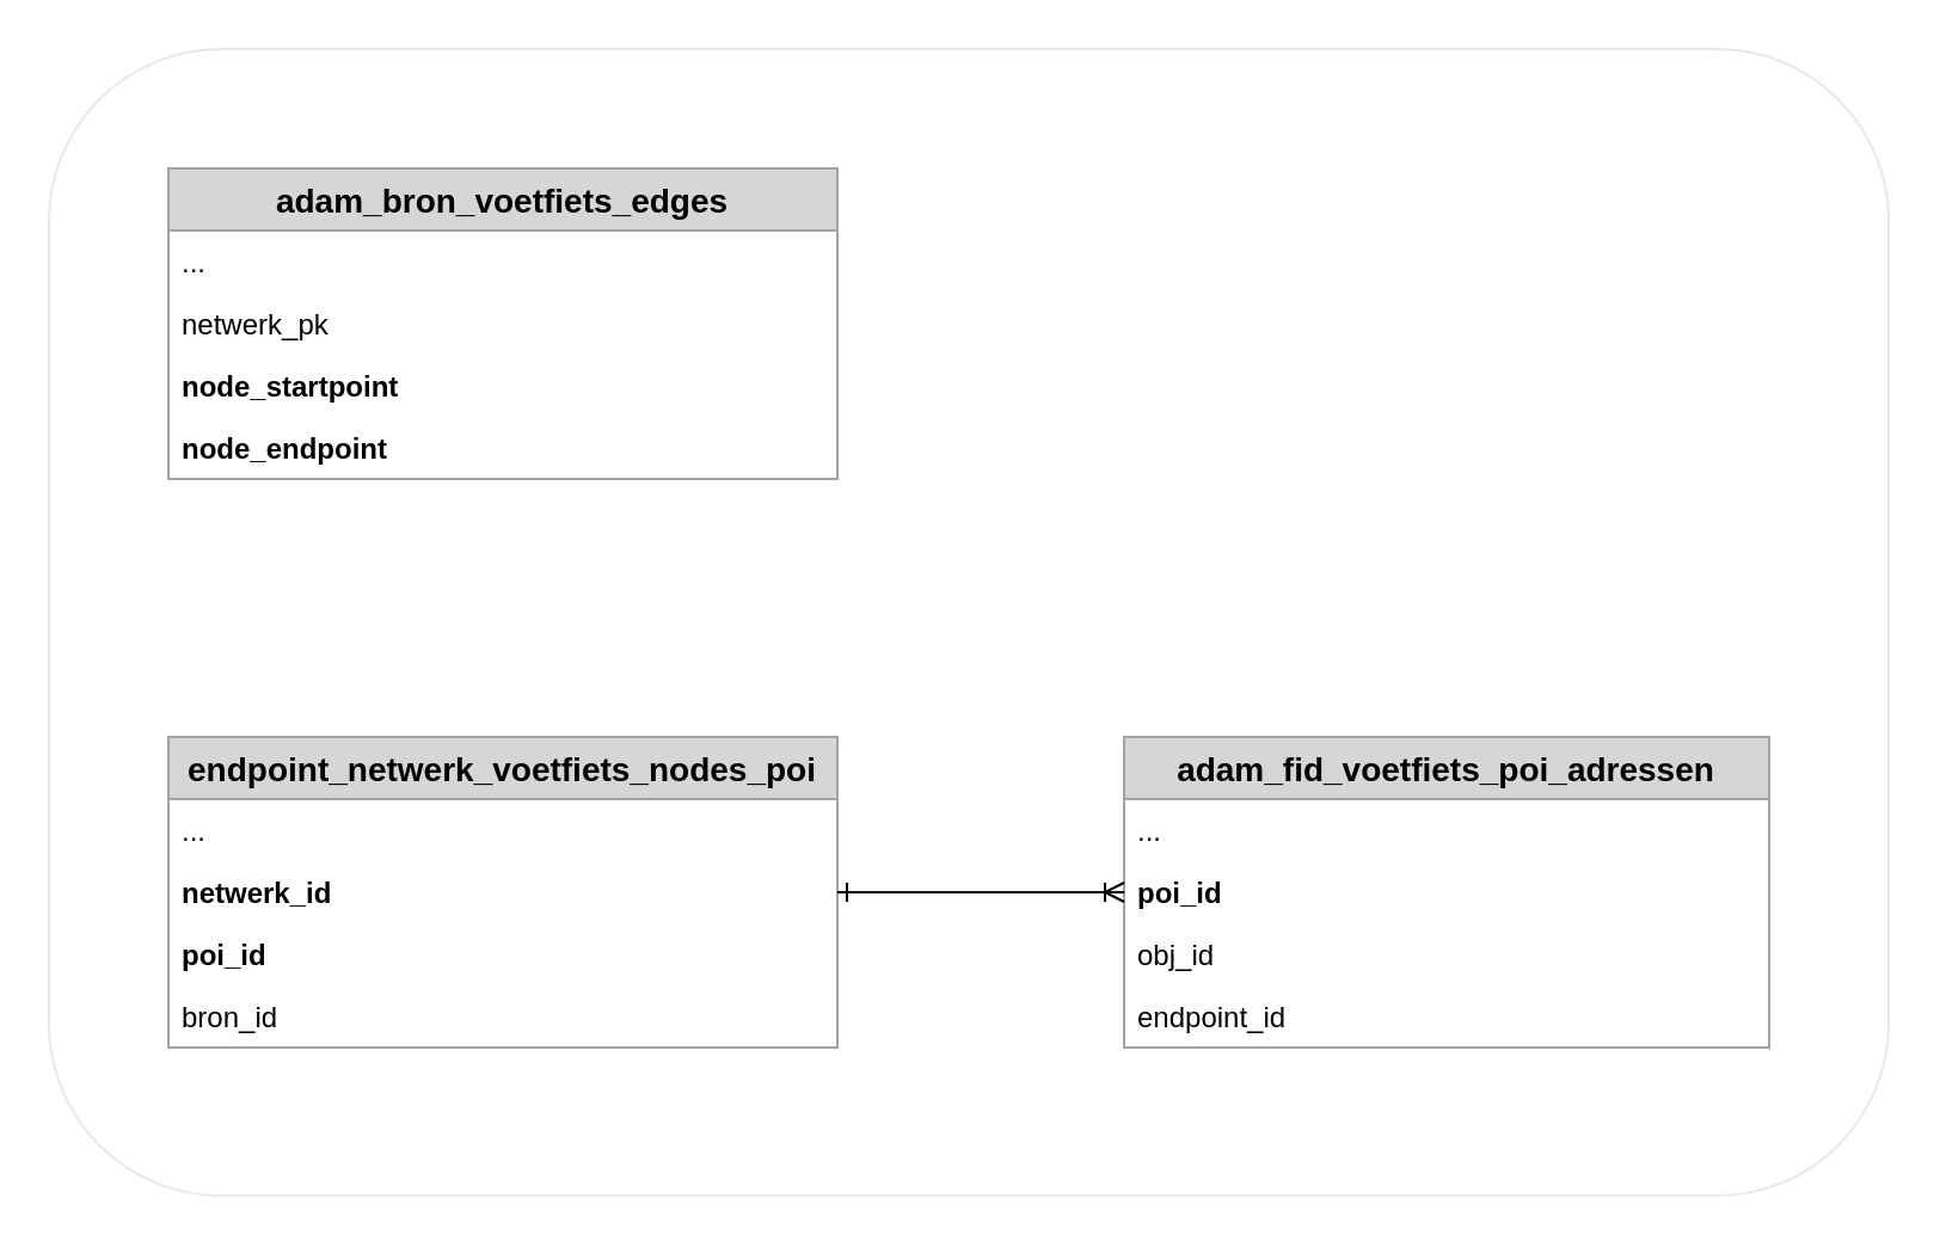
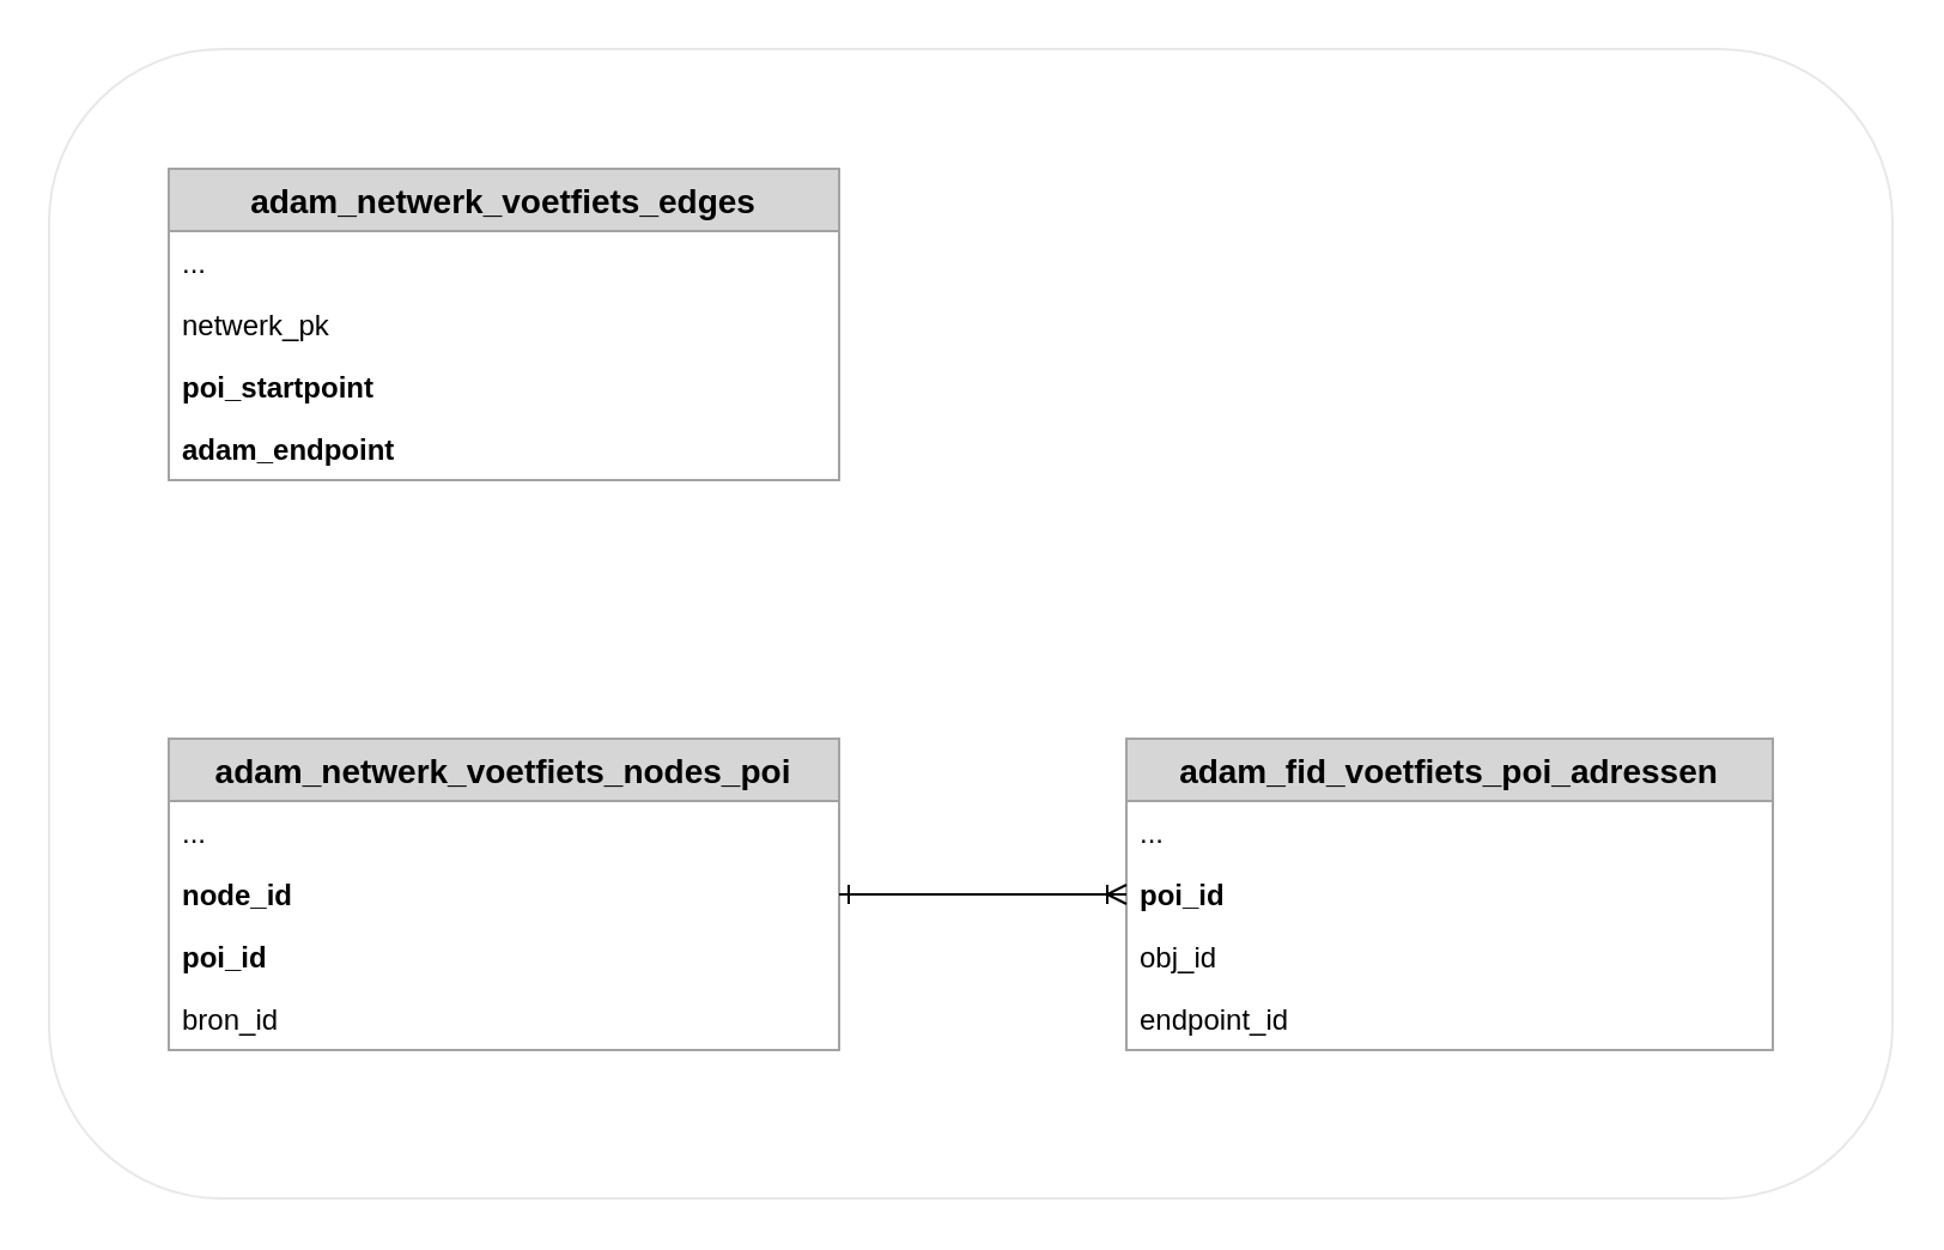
  <mxCell id="0" />
  <mxCell id="1" parent="0" />
  <mxCell id="2" value="" style="rounded=1;whiteSpace=wrap;html=1;strokeColor=#E8E8E8;" vertex="1" parent="1"><mxGeometry x="20" y="20" width="770" height="480" as="geometry" /></mxCell>
- <mxCell id="3" value="endpoint_netwerk_voetfiets_nodes_poi" style="swimlane;fontStyle=1;childLayout=stackLayout;horizontal=1;startSize=26;fillColor=#D6D6D6;horizontalStack=0;resizeParent=1;resizeParentMax=0;resizeLast=0;collapsible=1;marginBottom=0;swimlaneFillColor=#ffffff;align=center;fontSize=14;strokeColor=#A3A3A3;" vertex="1" parent="1"><mxGeometry x="70" y="308" width="280" height="130" as="geometry" /></mxCell>
+ <mxCell id="3" value="adam_netwerk_voetfiets_nodes_poi" style="swimlane;fontStyle=1;childLayout=stackLayout;horizontal=1;startSize=26;fillColor=#D6D6D6;horizontalStack=0;resizeParent=1;resizeParentMax=0;resizeLast=0;collapsible=1;marginBottom=0;swimlaneFillColor=#ffffff;align=center;fontSize=14;strokeColor=#A3A3A3;" vertex="1" parent="1"><mxGeometry x="70" y="308" width="280" height="130" as="geometry" /></mxCell>
  <mxCell id="4" value="..." style="text;strokeColor=none;fillColor=none;spacingLeft=4;spacingRight=4;overflow=hidden;rotatable=0;points=[[0,0.5],[1,0.5]];portConstraint=eastwest;fontSize=12;" vertex="1" parent="3"><mxGeometry y="26" width="280" height="26" as="geometry" /></mxCell>
- <mxCell id="5" value="netwerk_id" style="text;strokeColor=none;fillColor=none;spacingLeft=4;spacingRight=4;overflow=hidden;rotatable=0;points=[[0,0.5],[1,0.5]];portConstraint=eastwest;fontSize=12;fontStyle=1" vertex="1" parent="3"><mxGeometry y="52" width="280" height="26" as="geometry" /></mxCell>
+ <mxCell id="5" value="node_id" style="text;strokeColor=none;fillColor=none;spacingLeft=4;spacingRight=4;overflow=hidden;rotatable=0;points=[[0,0.5],[1,0.5]];portConstraint=eastwest;fontSize=12;fontStyle=1" vertex="1" parent="3"><mxGeometry y="52" width="280" height="26" as="geometry" /></mxCell>
  <mxCell id="6" value="poi_id" style="text;strokeColor=none;fillColor=none;spacingLeft=4;spacingRight=4;overflow=hidden;rotatable=0;points=[[0,0.5],[1,0.5]];portConstraint=eastwest;fontSize=12;fontStyle=1" vertex="1" parent="3"><mxGeometry y="78" width="280" height="26" as="geometry" /></mxCell>
  <mxCell id="7" value="bron_id" style="text;strokeColor=none;fillColor=none;spacingLeft=4;spacingRight=4;overflow=hidden;rotatable=0;points=[[0,0.5],[1,0.5]];portConstraint=eastwest;fontSize=12;" vertex="1" parent="3"><mxGeometry y="104" width="280" height="26" as="geometry" /></mxCell>
  <mxCell id="8" value="adam_fid_voetfiets_poi_adressen" style="swimlane;fontStyle=1;childLayout=stackLayout;horizontal=1;startSize=26;fillColor=#D6D6D6;horizontalStack=0;resizeParent=1;resizeParentMax=0;resizeLast=0;collapsible=1;marginBottom=0;swimlaneFillColor=#ffffff;align=center;fontSize=14;strokeColor=#A3A3A3;" vertex="1" parent="1"><mxGeometry x="470" y="308" width="270" height="130" as="geometry" /></mxCell>
  <mxCell id="9" value="..." style="text;strokeColor=none;fillColor=none;spacingLeft=4;spacingRight=4;overflow=hidden;rotatable=0;points=[[0,0.5],[1,0.5]];portConstraint=eastwest;fontSize=12;" vertex="1" parent="8"><mxGeometry y="26" width="270" height="26" as="geometry" /></mxCell>
  <mxCell id="10" value="poi_id" style="text;strokeColor=none;fillColor=none;spacingLeft=4;spacingRight=4;overflow=hidden;rotatable=0;points=[[0,0.5],[1,0.5]];portConstraint=eastwest;fontSize=12;fontStyle=1" vertex="1" parent="8"><mxGeometry y="52" width="270" height="26" as="geometry" /></mxCell>
  <mxCell id="11" value="obj_id" style="text;strokeColor=none;fillColor=none;spacingLeft=4;spacingRight=4;overflow=hidden;rotatable=0;points=[[0,0.5],[1,0.5]];portConstraint=eastwest;fontSize=12;" vertex="1" parent="8"><mxGeometry y="78" width="270" height="26" as="geometry" /></mxCell>
  <mxCell id="12" value="endpoint_id" style="text;strokeColor=none;fillColor=none;spacingLeft=4;spacingRight=4;overflow=hidden;rotatable=0;points=[[0,0.5],[1,0.5]];portConstraint=eastwest;fontSize=12;" vertex="1" parent="8"><mxGeometry y="104" width="270" height="26" as="geometry" /></mxCell>
- <mxCell id="13" value="adam_bron_voetfiets_edges" style="swimlane;fontStyle=1;childLayout=stackLayout;horizontal=1;startSize=26;fillColor=#D6D6D6;horizontalStack=0;resizeParent=1;resizeParentMax=0;resizeLast=0;collapsible=1;marginBottom=0;swimlaneFillColor=#ffffff;align=center;fontSize=14;strokeColor=#A3A3A3;" vertex="1" parent="1"><mxGeometry x="70" y="70" width="280" height="130" as="geometry" /></mxCell>
+ <mxCell id="13" value="adam_netwerk_voetfiets_edges" style="swimlane;fontStyle=1;childLayout=stackLayout;horizontal=1;startSize=26;fillColor=#D6D6D6;horizontalStack=0;resizeParent=1;resizeParentMax=0;resizeLast=0;collapsible=1;marginBottom=0;swimlaneFillColor=#ffffff;align=center;fontSize=14;strokeColor=#A3A3A3;" vertex="1" parent="1"><mxGeometry x="70" y="70" width="280" height="130" as="geometry" /></mxCell>
  <mxCell id="14" value="..." style="text;strokeColor=none;fillColor=none;spacingLeft=4;spacingRight=4;overflow=hidden;rotatable=0;points=[[0,0.5],[1,0.5]];portConstraint=eastwest;fontSize=12;" vertex="1" parent="13"><mxGeometry y="26" width="280" height="26" as="geometry" /></mxCell>
  <mxCell id="15" value="netwerk_pk" style="text;strokeColor=none;fillColor=none;spacingLeft=4;spacingRight=4;overflow=hidden;rotatable=0;points=[[0,0.5],[1,0.5]];portConstraint=eastwest;fontSize=12;" vertex="1" parent="13"><mxGeometry y="52" width="280" height="26" as="geometry" /></mxCell>
- <mxCell id="16" value="node_startpoint" style="text;strokeColor=none;fillColor=none;spacingLeft=4;spacingRight=4;overflow=hidden;rotatable=0;points=[[0,0.5],[1,0.5]];portConstraint=eastwest;fontSize=12;fontStyle=1" vertex="1" parent="13"><mxGeometry y="78" width="280" height="26" as="geometry" /></mxCell>
- <mxCell id="17" value="node_endpoint" style="text;strokeColor=none;fillColor=none;spacingLeft=4;spacingRight=4;overflow=hidden;rotatable=0;points=[[0,0.5],[1,0.5]];portConstraint=eastwest;fontSize=12;fontStyle=1" vertex="1" parent="13"><mxGeometry y="104" width="280" height="26" as="geometry" /></mxCell>
+ <mxCell id="16" value="poi_startpoint" style="text;strokeColor=none;fillColor=none;spacingLeft=4;spacingRight=4;overflow=hidden;rotatable=0;points=[[0,0.5],[1,0.5]];portConstraint=eastwest;fontSize=12;fontStyle=1" vertex="1" parent="13"><mxGeometry y="78" width="280" height="26" as="geometry" /></mxCell>
+ <mxCell id="17" value="adam_endpoint" style="text;strokeColor=none;fillColor=none;spacingLeft=4;spacingRight=4;overflow=hidden;rotatable=0;points=[[0,0.5],[1,0.5]];portConstraint=eastwest;fontSize=12;fontStyle=1" vertex="1" parent="13"><mxGeometry y="104" width="280" height="26" as="geometry" /></mxCell>
  <mxCell id="18" style="edgeStyle=none;rounded=0;orthogonalLoop=1;jettySize=auto;html=1;exitX=0;exitY=0.5;exitDx=0;exitDy=0;entryX=1;entryY=0.5;entryDx=0;entryDy=0;startArrow=ERoneToMany;startFill=0;endArrow=ERone;endFill=0;" edge="1" parent="1" source="10" target="5"><mxGeometry relative="1" as="geometry" /></mxCell>
